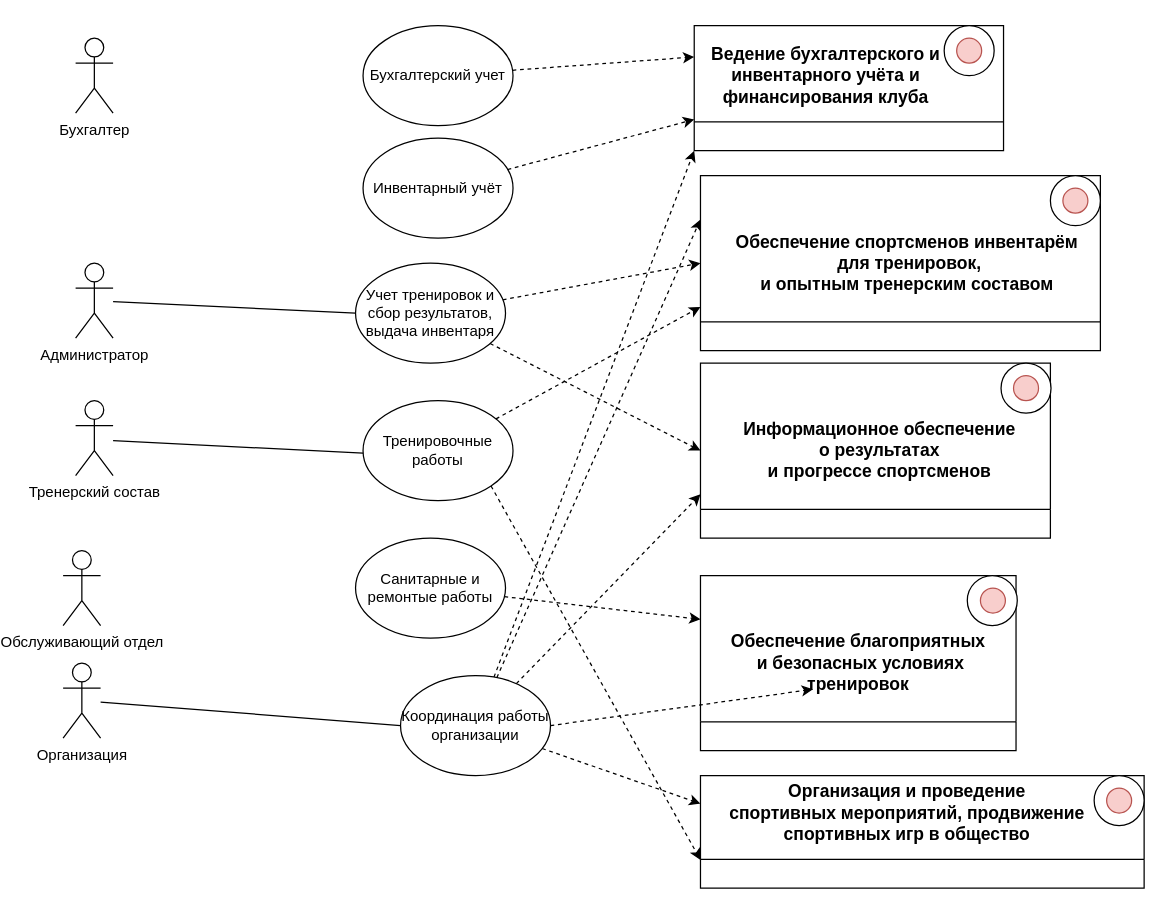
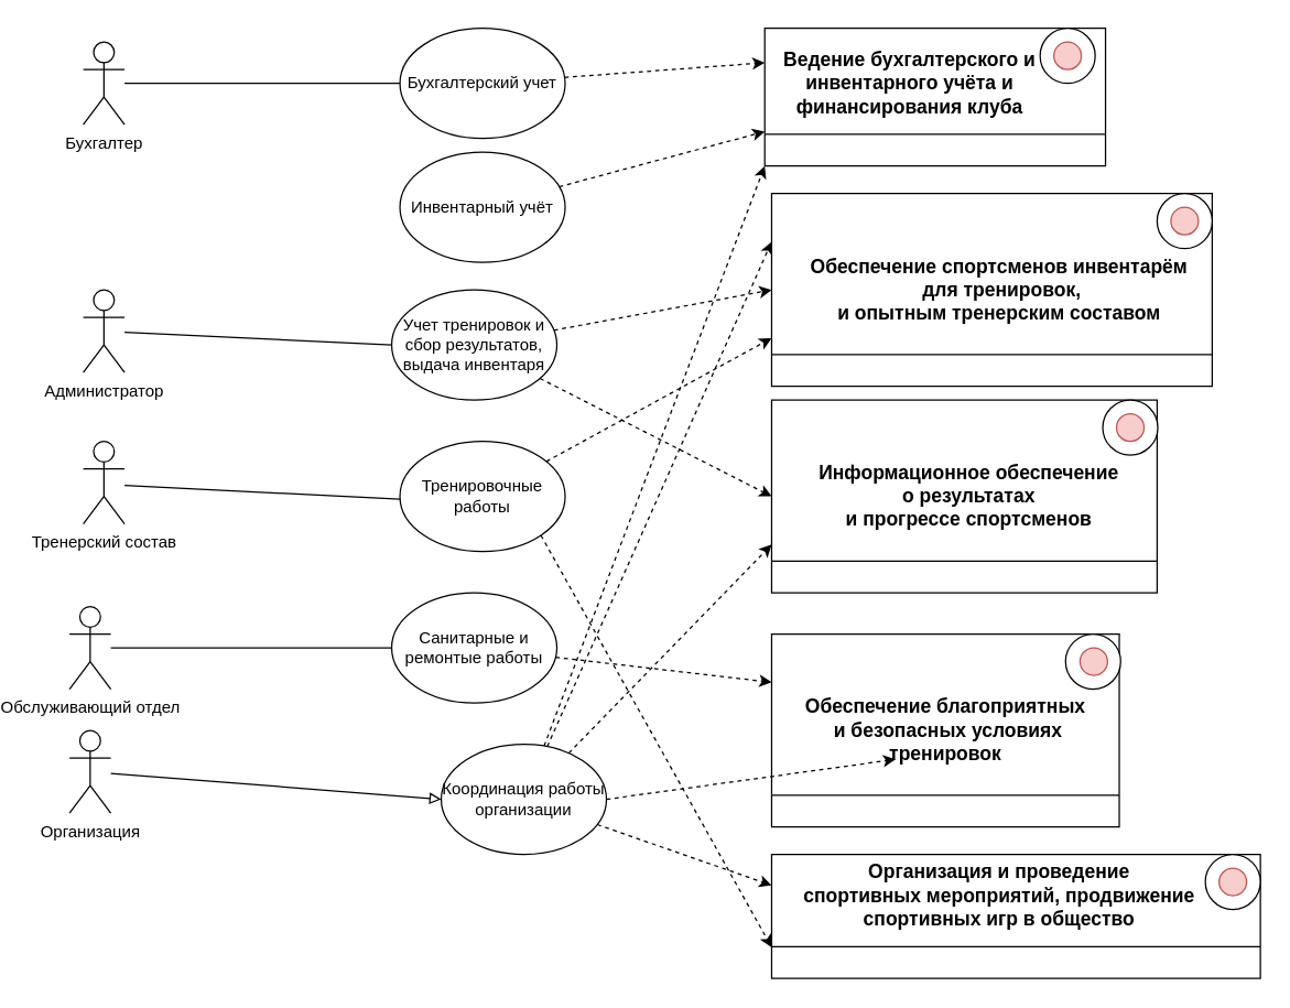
  <mxCell id="0" />
  <mxCell id="1" parent="0" />
  <mxCell id="2" style="rounded=0;orthogonalLoop=1;jettySize=auto;html=1;endArrow=none;endFill=0;" parent="1" edge="1"><mxGeometry relative="1" as="geometry"><mxPoint x="60" y="352" as="sourcePoint" /><mxPoint x="260" y="362" as="targetPoint" /></mxGeometry></mxCell>
  <mxCell id="3" value="Тренерский состав" style="shape=umlActor;verticalLabelPosition=bottom;verticalAlign=top;html=1;outlineConnect=0;pointerEvents=0;align=center;fontFamily=Helvetica;fontSize=12;fontColor=default;fillColor=none;gradientColor=none;" parent="1" vertex="1"><mxGeometry x="30" y="320" width="30" height="60" as="geometry" /></mxCell>
+ <mxCell id="4" style="rounded=0;orthogonalLoop=1;jettySize=auto;html=1;entryX=0;entryY=0.5;entryDx=0;entryDy=0;endArrow=none;endFill=0;" parent="1" source="5" target="42" edge="1"><mxGeometry relative="1" as="geometry" /></mxCell>
  <mxCell id="5" value="Обслуживающий отдел" style="shape=umlActor;verticalLabelPosition=bottom;verticalAlign=top;html=1;outlineConnect=0;pointerEvents=0;align=center;fontFamily=Helvetica;fontSize=12;fontColor=default;fillColor=none;gradientColor=none;" parent="1" vertex="1"><mxGeometry x="20" y="440" width="30" height="60" as="geometry" /></mxCell>
+ <mxCell id="6" style="rounded=0;orthogonalLoop=1;jettySize=auto;html=1;entryX=0;entryY=0.5;entryDx=0;entryDy=0;fontFamily=Helvetica;fontSize=12;fontColor=default;endArrow=none;endFill=0;" parent="1" source="7" target="31" edge="1"><mxGeometry relative="1" as="geometry" /></mxCell>
  <mxCell id="7" value="Бухгалтер" style="shape=umlActor;verticalLabelPosition=bottom;verticalAlign=top;html=1;outlineConnect=0;pointerEvents=0;align=center;fontFamily=Helvetica;fontSize=12;fontColor=default;fillColor=none;gradientColor=none;" parent="1" vertex="1"><mxGeometry x="30" y="30" width="30" height="60" as="geometry" /></mxCell>
  <mxCell id="8" style="rounded=0;orthogonalLoop=1;jettySize=auto;html=1;entryX=0;entryY=0.5;entryDx=0;entryDy=0;fontFamily=Helvetica;fontSize=12;fontColor=default;endArrow=none;endFill=0;" parent="1" source="9" target="47" edge="1"><mxGeometry relative="1" as="geometry" /></mxCell>
  <mxCell id="9" value="Администратор" style="shape=umlActor;verticalLabelPosition=bottom;verticalAlign=top;html=1;outlineConnect=0;pointerEvents=0;align=center;fontFamily=Helvetica;fontSize=12;fontColor=default;fillColor=none;gradientColor=none;" parent="1" vertex="1"><mxGeometry x="30" y="210" width="30" height="60" as="geometry" /></mxCell>
  <mxCell id="10" value="" style="swimlane;whiteSpace=wrap;html=1;rotation=-180;" parent="1" vertex="1"><mxGeometry x="525" y="20" width="247.5" height="100" as="geometry"><mxRectangle x="460" y="310" width="50" height="40" as="alternateBounds" /></mxGeometry></mxCell>
  <mxCell id="11" value="Ведение бухгалтерского и&lt;br style=&quot;font-size: 14px;&quot;&gt;инвентарного учёта и&lt;br style=&quot;font-size: 14px;&quot;&gt;финансирования клуба" style="text;html=1;align=center;verticalAlign=middle;resizable=0;points=[];autosize=1;strokeColor=none;fillColor=none;fontSize=14;fontStyle=1" parent="10" vertex="1"><mxGeometry y="10" width="210" height="60" as="geometry" /></mxCell>
  <mxCell id="12" value="" style="group" parent="10" vertex="1" connectable="0"><mxGeometry x="210" width="40" height="40" as="geometry" /></mxCell>
  <mxCell id="13" value="" style="ellipse;whiteSpace=wrap;html=1;aspect=fixed;" parent="12" vertex="1"><mxGeometry x="-10" width="40" height="40" as="geometry" /></mxCell>
  <mxCell id="14" value="" style="ellipse;whiteSpace=wrap;html=1;aspect=fixed;fillColor=#f8cecc;strokeColor=#b85450;" parent="12" vertex="1"><mxGeometry y="10" width="20" height="20" as="geometry" /></mxCell>
  <mxCell id="15" value="" style="swimlane;whiteSpace=wrap;html=1;rotation=-180;" parent="1" vertex="1"><mxGeometry x="530" y="140" width="320" height="140" as="geometry"><mxRectangle x="460" y="310" width="50" height="40" as="alternateBounds" /></mxGeometry></mxCell>
  <mxCell id="16" value="Обеспечение спортсменов инвентарём&lt;br&gt;&amp;nbsp;для тренировок, &lt;br&gt;и опытным тренерским составом" style="text;html=1;align=center;verticalAlign=middle;resizable=0;points=[];autosize=1;strokeColor=none;fillColor=none;fontSize=14;fontStyle=1" parent="15" vertex="1"><mxGeometry x="10" y="40" width="310" height="60" as="geometry" /></mxCell>
  <mxCell id="17" value="" style="ellipse;whiteSpace=wrap;html=1;aspect=fixed;" parent="15" vertex="1"><mxGeometry x="280" width="40" height="40" as="geometry" /></mxCell>
  <mxCell id="18" value="" style="group" parent="15" vertex="1" connectable="0"><mxGeometry x="280" width="40" height="40" as="geometry" /></mxCell>
  <mxCell id="19" value="" style="ellipse;whiteSpace=wrap;html=1;aspect=fixed;fillColor=#f8cecc;strokeColor=#b85450;" parent="18" vertex="1"><mxGeometry x="10" y="10" width="20" height="20" as="geometry" /></mxCell>
  <mxCell id="20" value="" style="swimlane;whiteSpace=wrap;html=1;rotation=-180;" parent="1" vertex="1"><mxGeometry x="530" y="290" width="280" height="140" as="geometry"><mxRectangle x="460" y="310" width="50" height="40" as="alternateBounds" /></mxGeometry></mxCell>
  <mxCell id="21" value="Информационное обеспечение &lt;br&gt;о результатах &lt;br&gt;и прогрессе спортсменов" style="text;html=1;align=center;verticalAlign=middle;resizable=0;points=[];autosize=1;strokeColor=none;fillColor=none;fontSize=14;fontStyle=1" parent="20" vertex="1"><mxGeometry x="17.5" y="40" width="250" height="60" as="geometry" /></mxCell>
  <mxCell id="22" value="" style="group" parent="20" vertex="1" connectable="0"><mxGeometry x="240.5" width="40" height="40" as="geometry" /></mxCell>
  <mxCell id="23" value="" style="ellipse;whiteSpace=wrap;html=1;aspect=fixed;" parent="22" vertex="1"><mxGeometry width="40" height="40" as="geometry" /></mxCell>
  <mxCell id="24" value="" style="ellipse;whiteSpace=wrap;html=1;aspect=fixed;fillColor=#f8cecc;strokeColor=#b85450;" parent="22" vertex="1"><mxGeometry x="10" y="10" width="20" height="20" as="geometry" /></mxCell>
  <mxCell id="25" value="" style="swimlane;whiteSpace=wrap;html=1;rotation=-180;" parent="1" vertex="1"><mxGeometry x="530" y="460" width="252.5" height="140" as="geometry"><mxRectangle x="460" y="310" width="50" height="40" as="alternateBounds" /></mxGeometry></mxCell>
  <mxCell id="26" value="Обеспечение благоприятных&lt;br&gt;&amp;nbsp;и безопасных условиях &lt;br&gt;тренировок" style="text;html=1;align=center;verticalAlign=middle;resizable=0;points=[];autosize=1;strokeColor=none;fillColor=none;fontSize=14;fontStyle=1" parent="25" vertex="1"><mxGeometry x="11.25" y="40" width="230" height="60" as="geometry" /></mxCell>
  <mxCell id="27" value="" style="ellipse;whiteSpace=wrap;html=1;aspect=fixed;" parent="25" vertex="1"><mxGeometry x="213.5" width="40" height="40" as="geometry" /></mxCell>
  <mxCell id="28" value="" style="group" parent="25" vertex="1" connectable="0"><mxGeometry x="214" width="40" height="40" as="geometry" /></mxCell>
  <mxCell id="29" value="" style="ellipse;whiteSpace=wrap;html=1;aspect=fixed;fillColor=#f8cecc;strokeColor=#b85450;" parent="28" vertex="1"><mxGeometry x="10" y="10" width="20" height="20" as="geometry" /></mxCell>
  <mxCell id="30" style="rounded=0;orthogonalLoop=1;jettySize=auto;html=1;entryX=1;entryY=0.75;entryDx=0;entryDy=0;fontFamily=Helvetica;fontSize=12;fontColor=default;dashed=1;" parent="1" source="31" target="10" edge="1"><mxGeometry relative="1" as="geometry" /></mxCell>
  <mxCell id="31" value="Бухгалтерский учет" style="ellipse;whiteSpace=wrap;html=1;pointerEvents=0;align=center;verticalAlign=middle;fontFamily=Helvetica;fontSize=12;fontColor=default;fillColor=none;gradientColor=none;" parent="1" vertex="1"><mxGeometry x="260" y="20" width="120" height="80" as="geometry" /></mxCell>
  <mxCell id="32" style="rounded=0;orthogonalLoop=1;jettySize=auto;html=1;dashed=1;entryX=1;entryY=0;entryDx=0;entryDy=0;" parent="1" source="37" target="10" edge="1"><mxGeometry relative="1" as="geometry"><mxPoint x="660" y="230" as="targetPoint" /></mxGeometry></mxCell>
  <mxCell id="33" style="rounded=0;orthogonalLoop=1;jettySize=auto;html=1;entryX=1;entryY=0.75;entryDx=0;entryDy=0;dashed=1;" parent="1" source="37" target="15" edge="1"><mxGeometry relative="1" as="geometry" /></mxCell>
  <mxCell id="34" style="rounded=0;orthogonalLoop=1;jettySize=auto;html=1;entryX=1;entryY=0.5;entryDx=0;entryDy=0;dashed=1;exitX=1;exitY=0.5;exitDx=0;exitDy=0;" parent="1" source="37" edge="1"><mxGeometry relative="1" as="geometry"><mxPoint x="368.895" y="477.146" as="sourcePoint" /><mxPoint x="620" y="551" as="targetPoint" /></mxGeometry></mxCell>
  <mxCell id="35" style="rounded=0;orthogonalLoop=1;jettySize=auto;html=1;entryX=1;entryY=0.25;entryDx=0;entryDy=0;dashed=1;" parent="1" source="37" target="20" edge="1"><mxGeometry relative="1" as="geometry" /></mxCell>
  <mxCell id="36" style="rounded=0;orthogonalLoop=1;jettySize=auto;html=1;entryX=1;entryY=0.75;entryDx=0;entryDy=0;dashed=1;" edge="1" parent="1" source="37" target="50"><mxGeometry relative="1" as="geometry" /></mxCell>
  <mxCell id="37" value="Координация работы организации" style="ellipse;whiteSpace=wrap;html=1;pointerEvents=0;align=center;verticalAlign=middle;fontFamily=Helvetica;fontSize=12;fontColor=default;fillColor=none;gradientColor=none;" parent="1" vertex="1"><mxGeometry x="290" y="540" width="120" height="80" as="geometry" /></mxCell>
  <mxCell id="38" style="rounded=0;orthogonalLoop=1;jettySize=auto;html=1;entryX=1;entryY=0.25;entryDx=0;entryDy=0;dashed=1;" parent="1" source="40" target="15" edge="1"><mxGeometry relative="1" as="geometry" /></mxCell>
  <mxCell id="39" style="rounded=0;orthogonalLoop=1;jettySize=auto;html=1;exitX=1;exitY=1;exitDx=0;exitDy=0;entryX=1;entryY=0.25;entryDx=0;entryDy=0;dashed=1;" edge="1" parent="1" source="40" target="50"><mxGeometry relative="1" as="geometry" /></mxCell>
  <mxCell id="40" value="Тренировочные работы" style="ellipse;whiteSpace=wrap;html=1;pointerEvents=0;align=center;verticalAlign=middle;fontFamily=Helvetica;fontSize=12;fontColor=default;fillColor=none;gradientColor=none;" parent="1" vertex="1"><mxGeometry x="260" y="320" width="120" height="80" as="geometry" /></mxCell>
  <mxCell id="41" style="rounded=0;orthogonalLoop=1;jettySize=auto;html=1;entryX=1;entryY=0.75;entryDx=0;entryDy=0;dashed=1;" parent="1" source="42" target="25" edge="1"><mxGeometry relative="1" as="geometry" /></mxCell>
  <mxCell id="42" value="Санитарные и ремонтые работы" style="ellipse;whiteSpace=wrap;html=1;pointerEvents=0;align=center;verticalAlign=middle;fontFamily=Helvetica;fontSize=12;fontColor=default;fillColor=none;gradientColor=none;" parent="1" vertex="1"><mxGeometry x="254" y="430" width="120" height="80" as="geometry" /></mxCell>
  <mxCell id="43" style="rounded=0;orthogonalLoop=1;jettySize=auto;html=1;entryX=1;entryY=0.25;entryDx=0;entryDy=0;fontFamily=Helvetica;fontSize=12;fontColor=default;dashed=1;" parent="1" source="44" target="10" edge="1"><mxGeometry relative="1" as="geometry" /></mxCell>
  <mxCell id="44" value="Инвентарный учёт" style="ellipse;whiteSpace=wrap;html=1;pointerEvents=0;align=center;verticalAlign=middle;fontFamily=Helvetica;fontSize=12;fontColor=default;fillColor=none;gradientColor=none;" parent="1" vertex="1"><mxGeometry x="260" y="110" width="120" height="80" as="geometry" /></mxCell>
  <mxCell id="45" style="rounded=0;orthogonalLoop=1;jettySize=auto;html=1;fontFamily=Helvetica;fontSize=12;fontColor=default;dashed=1;entryX=1;entryY=0.5;entryDx=0;entryDy=0;" parent="1" source="47" target="20" edge="1"><mxGeometry relative="1" as="geometry"><mxPoint x="620" y="240" as="targetPoint" /></mxGeometry></mxCell>
  <mxCell id="46" style="rounded=0;orthogonalLoop=1;jettySize=auto;html=1;entryX=1;entryY=0.5;entryDx=0;entryDy=0;fontFamily=Helvetica;fontSize=12;fontColor=default;dashed=1;" parent="1" source="47" target="15" edge="1"><mxGeometry relative="1" as="geometry" /></mxCell>
  <mxCell id="47" value="Учет тренировок и сбор результатов, выдача инвентаря" style="ellipse;whiteSpace=wrap;html=1;pointerEvents=0;align=center;verticalAlign=middle;fontFamily=Helvetica;fontSize=12;fontColor=default;fillColor=none;gradientColor=none;" parent="1" vertex="1"><mxGeometry x="254" y="210" width="120" height="80" as="geometry" /></mxCell>
- <mxCell id="48" style="rounded=0;orthogonalLoop=1;jettySize=auto;html=1;entryX=0;entryY=0.5;entryDx=0;entryDy=0;endArrow=none;endFill=0;" parent="1" source="49" target="37" edge="1"><mxGeometry relative="1" as="geometry" /></mxCell>
+ <mxCell id="48" style="rounded=0;orthogonalLoop=1;jettySize=auto;html=1;entryX=0;entryY=0.5;entryDx=0;entryDy=0;endArrow=block;endFill=0;" parent="1" source="49" target="37" edge="1"><mxGeometry relative="1" as="geometry" /></mxCell>
  <mxCell id="49" value="Организация" style="shape=umlActor;verticalLabelPosition=bottom;verticalAlign=top;html=1;outlineConnect=0;pointerEvents=0;align=center;fontFamily=Helvetica;fontSize=12;fontColor=default;fillColor=none;gradientColor=none;" parent="1" vertex="1"><mxGeometry x="20" y="530" width="30" height="60" as="geometry" /></mxCell>
  <mxCell id="50" value="" style="swimlane;whiteSpace=wrap;html=1;rotation=-180;" vertex="1" parent="1"><mxGeometry x="530" y="620" width="355" height="90" as="geometry"><mxRectangle x="460" y="310" width="50" height="40" as="alternateBounds" /></mxGeometry></mxCell>
  <mxCell id="51" value="Организация и проведение &lt;br&gt;спортивных мероприятий, продвижение &lt;br&gt;спортивных игр в общество" style="text;html=1;align=center;verticalAlign=middle;resizable=0;points=[];autosize=1;strokeColor=none;fillColor=none;fontSize=14;fontStyle=1" vertex="1" parent="50"><mxGeometry x="5" width="320" height="60" as="geometry" /></mxCell>
  <mxCell id="52" value="" style="ellipse;whiteSpace=wrap;html=1;aspect=fixed;" vertex="1" parent="50"><mxGeometry x="315" width="40" height="40" as="geometry" /></mxCell>
  <mxCell id="53" value="" style="ellipse;whiteSpace=wrap;html=1;aspect=fixed;fillColor=#f8cecc;strokeColor=#b85450;" vertex="1" parent="50"><mxGeometry x="325" y="10" width="20" height="20" as="geometry" /></mxCell>
